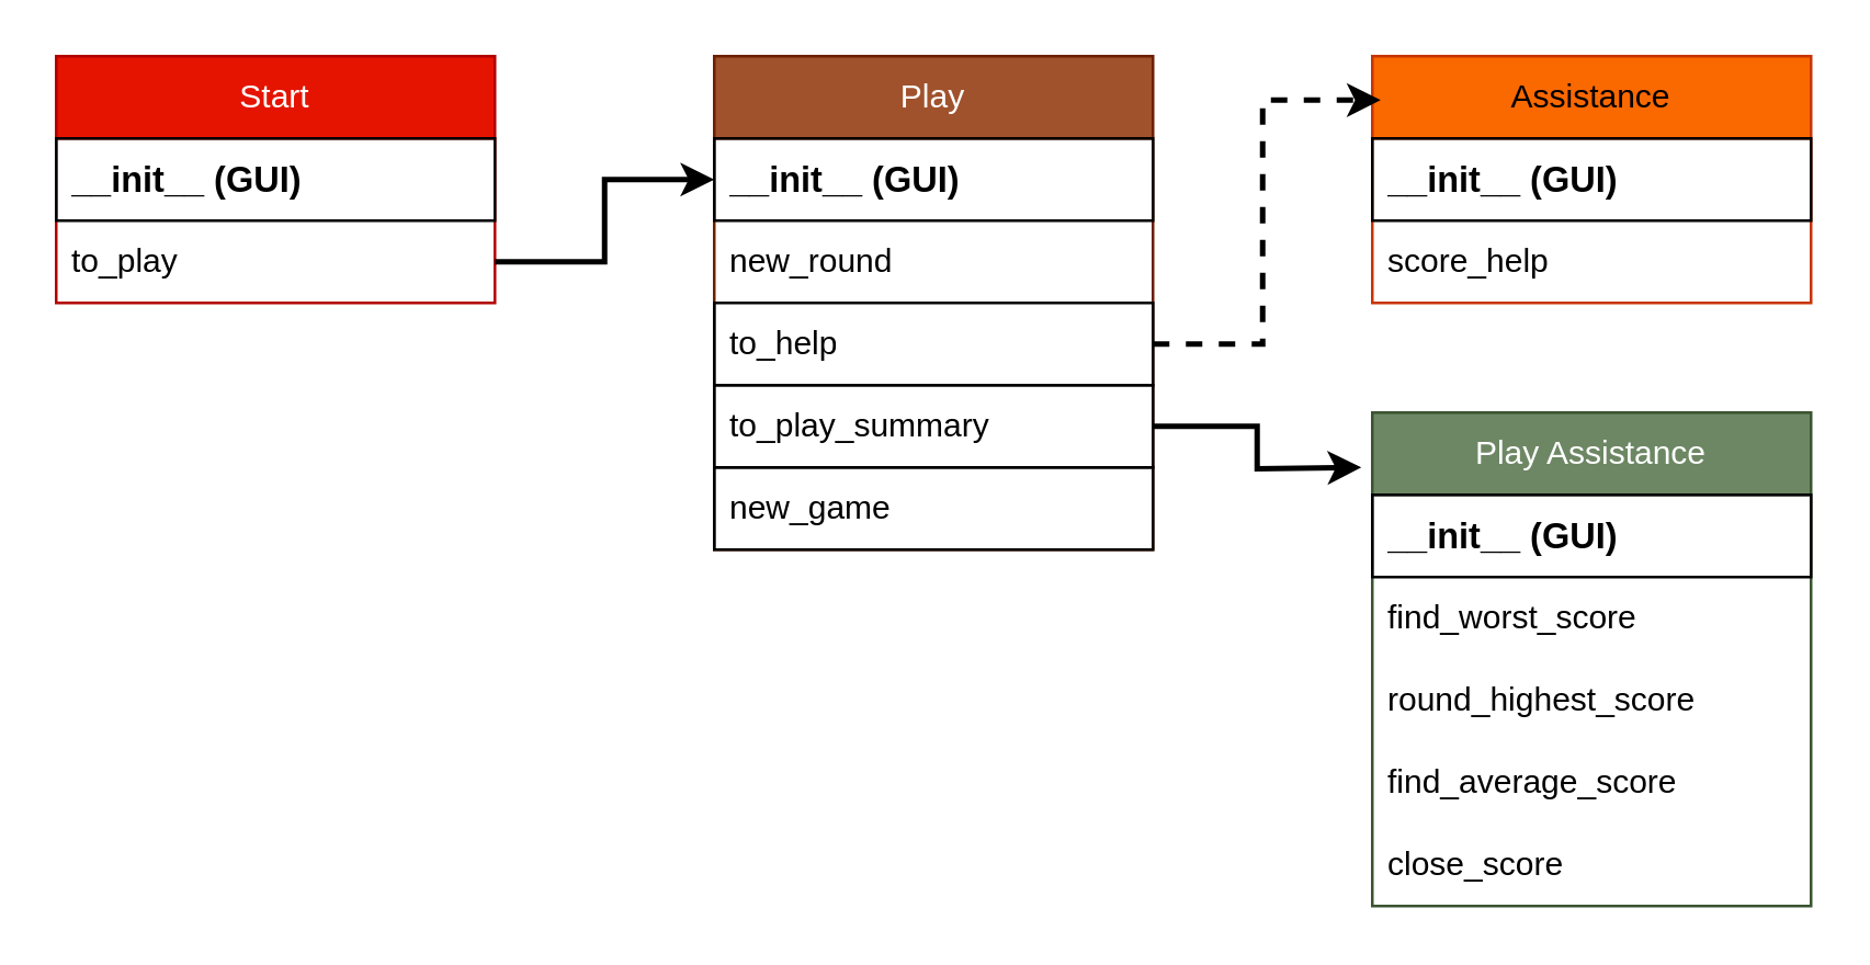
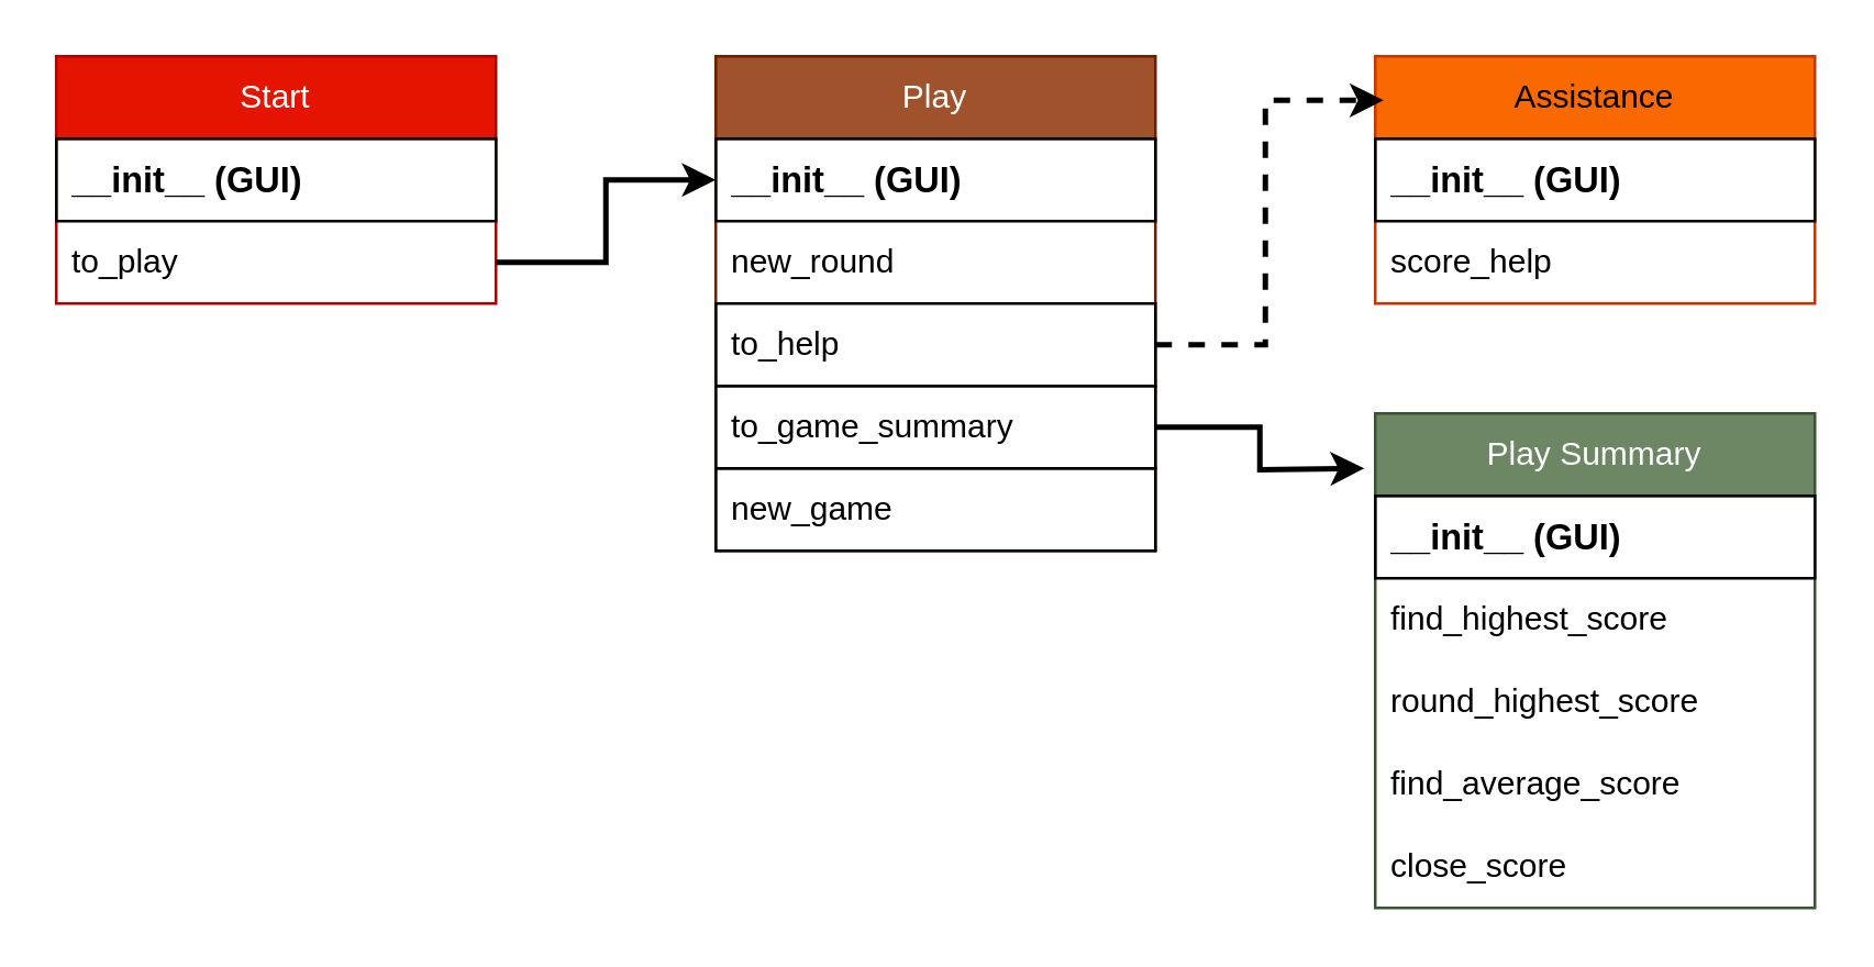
  <mxCell id="0" />
  <mxCell id="1" parent="0" />
  <mxCell id="2" value="Start" style="swimlane;fontStyle=0;childLayout=stackLayout;horizontal=1;startSize=30;horizontalStack=0;resizeParent=1;resizeParentMax=0;resizeLast=0;collapsible=1;marginBottom=0;whiteSpace=wrap;html=1;fillColor=#e51400;strokeColor=#B20000;fontColor=#ffffff;" parent="1" vertex="1"><mxGeometry x="20" y="20" width="160" height="90" as="geometry" /></mxCell>
  <mxCell id="3" value="&lt;font style=&quot;font-size: 13px;&quot;&gt;&lt;b&gt;__init__ (GUI)&lt;/b&gt;&lt;/font&gt;" style="text;strokeColor=default;fillColor=none;align=left;verticalAlign=middle;spacingLeft=4;spacingRight=4;overflow=hidden;points=[[0,0.5],[1,0.5]];portConstraint=eastwest;rotatable=0;whiteSpace=wrap;html=1;" parent="2" vertex="1"><mxGeometry y="30" width="160" height="30" as="geometry" /></mxCell>
  <mxCell id="4" value="to_play" style="text;strokeColor=none;fillColor=none;align=left;verticalAlign=middle;spacingLeft=4;spacingRight=4;overflow=hidden;points=[[0,0.5],[1,0.5]];portConstraint=eastwest;rotatable=0;whiteSpace=wrap;html=1;" parent="2" vertex="1"><mxGeometry y="60" width="160" height="30" as="geometry" /></mxCell>
  <mxCell id="5" value="Play" style="swimlane;fontStyle=0;childLayout=stackLayout;horizontal=1;startSize=30;horizontalStack=0;resizeParent=1;resizeParentMax=0;resizeLast=0;collapsible=1;marginBottom=0;whiteSpace=wrap;html=1;fillColor=#a0522d;strokeColor=#6D1F00;fontColor=#ffffff;" parent="1" vertex="1"><mxGeometry x="260" y="20" width="160" height="180" as="geometry" /></mxCell>
  <mxCell id="6" value="&lt;b style=&quot;font-size: 13px;&quot;&gt;__init__ (GUI)&lt;/b&gt;" style="text;strokeColor=default;fillColor=none;align=left;verticalAlign=middle;spacingLeft=4;spacingRight=4;overflow=hidden;points=[[0,0.5],[1,0.5]];portConstraint=eastwest;rotatable=0;whiteSpace=wrap;html=1;" parent="5" vertex="1"><mxGeometry y="30" width="160" height="30" as="geometry" /></mxCell>
  <mxCell id="7" value="new_round" style="text;strokeColor=none;fillColor=none;align=left;verticalAlign=middle;spacingLeft=4;spacingRight=4;overflow=hidden;points=[[0,0.5],[1,0.5]];portConstraint=eastwest;rotatable=0;whiteSpace=wrap;html=1;" parent="5" vertex="1"><mxGeometry y="60" width="160" height="30" as="geometry" /></mxCell>
  <mxCell id="8" value="to_help" style="text;strokeColor=default;fillColor=none;align=left;verticalAlign=middle;spacingLeft=4;spacingRight=4;overflow=hidden;points=[[0,0.5],[1,0.5]];portConstraint=eastwest;rotatable=0;whiteSpace=wrap;html=1;" parent="5" vertex="1"><mxGeometry y="90" width="160" height="30" as="geometry" /></mxCell>
  <mxCell id="9" style="edgeStyle=orthogonalEdgeStyle;rounded=0;orthogonalLoop=1;jettySize=auto;html=1;exitX=1;exitY=0.5;exitDx=0;exitDy=0;strokeWidth=2;" parent="5" source="10" edge="1"><mxGeometry relative="1" as="geometry"><mxPoint x="236" y="150" as="targetPoint" /></mxGeometry></mxCell>
- <mxCell id="10" value="to_play_summary" style="text;strokeColor=default;fillColor=none;align=left;verticalAlign=middle;spacingLeft=4;spacingRight=4;overflow=hidden;points=[[0,0.5],[1,0.5]];portConstraint=eastwest;rotatable=0;whiteSpace=wrap;html=1;" parent="5" vertex="1"><mxGeometry y="120" width="160" height="30" as="geometry" /></mxCell>
+ <mxCell id="10" value="to_game_summary" style="text;strokeColor=default;fillColor=none;align=left;verticalAlign=middle;spacingLeft=4;spacingRight=4;overflow=hidden;points=[[0,0.5],[1,0.5]];portConstraint=eastwest;rotatable=0;whiteSpace=wrap;html=1;" parent="5" vertex="1"><mxGeometry y="120" width="160" height="30" as="geometry" /></mxCell>
  <mxCell id="11" value="new_game" style="text;strokeColor=default;fillColor=none;align=left;verticalAlign=middle;spacingLeft=4;spacingRight=4;overflow=hidden;points=[[0,0.5],[1,0.5]];portConstraint=eastwest;rotatable=0;whiteSpace=wrap;html=1;" parent="5" vertex="1"><mxGeometry y="150" width="160" height="30" as="geometry" /></mxCell>
  <mxCell id="12" value="Assistance" style="swimlane;fontStyle=0;childLayout=stackLayout;horizontal=1;startSize=30;horizontalStack=0;resizeParent=1;resizeParentMax=0;resizeLast=0;collapsible=1;marginBottom=0;whiteSpace=wrap;html=1;fillColor=#fa6800;strokeColor=#C73500;fontColor=#000000;" parent="1" vertex="1"><mxGeometry x="500" y="20" width="160" height="90" as="geometry" /></mxCell>
  <mxCell id="13" value="&lt;b style=&quot;font-size: 13px;&quot;&gt;__init__ (GUI)&lt;/b&gt;" style="text;strokeColor=default;fillColor=none;align=left;verticalAlign=middle;spacingLeft=4;spacingRight=4;overflow=hidden;points=[[0,0.5],[1,0.5]];portConstraint=eastwest;rotatable=0;whiteSpace=wrap;html=1;" parent="12" vertex="1"><mxGeometry y="30" width="160" height="30" as="geometry" /></mxCell>
  <mxCell id="14" value="score_help" style="text;strokeColor=none;fillColor=none;align=left;verticalAlign=middle;spacingLeft=4;spacingRight=4;overflow=hidden;points=[[0,0.5],[1,0.5]];portConstraint=eastwest;rotatable=0;whiteSpace=wrap;html=1;" parent="12" vertex="1"><mxGeometry y="60" width="160" height="30" as="geometry" /></mxCell>
- <mxCell id="15" value="Play Assistance" style="swimlane;fontStyle=0;childLayout=stackLayout;horizontal=1;startSize=30;horizontalStack=0;resizeParent=1;resizeParentMax=0;resizeLast=0;collapsible=1;marginBottom=0;whiteSpace=wrap;html=1;fillColor=#6d8764;strokeColor=#3A5431;fontColor=#ffffff;" parent="1" vertex="1"><mxGeometry x="500" y="150" width="160" height="180" as="geometry" /></mxCell>
+ <mxCell id="15" value="Play Summary" style="swimlane;fontStyle=0;childLayout=stackLayout;horizontal=1;startSize=30;horizontalStack=0;resizeParent=1;resizeParentMax=0;resizeLast=0;collapsible=1;marginBottom=0;whiteSpace=wrap;html=1;fillColor=#6d8764;strokeColor=#3A5431;fontColor=#ffffff;" parent="1" vertex="1"><mxGeometry x="500" y="150" width="160" height="180" as="geometry" /></mxCell>
  <mxCell id="16" value="&lt;b style=&quot;font-size: 13px;&quot;&gt;__init__ (GUI)&lt;/b&gt;" style="text;strokeColor=default;fillColor=none;align=left;verticalAlign=middle;spacingLeft=4;spacingRight=4;overflow=hidden;points=[[0,0.5],[1,0.5]];portConstraint=eastwest;rotatable=0;whiteSpace=wrap;html=1;" parent="15" vertex="1"><mxGeometry y="30" width="160" height="30" as="geometry" /></mxCell>
- <mxCell id="17" value="find_worst_score" style="text;strokeColor=none;fillColor=none;align=left;verticalAlign=middle;spacingLeft=4;spacingRight=4;overflow=hidden;points=[[0,0.5],[1,0.5]];portConstraint=eastwest;rotatable=0;whiteSpace=wrap;html=1;" parent="15" vertex="1"><mxGeometry y="60" width="160" height="30" as="geometry" /></mxCell>
+ <mxCell id="17" value="find_highest_score" style="text;strokeColor=none;fillColor=none;align=left;verticalAlign=middle;spacingLeft=4;spacingRight=4;overflow=hidden;points=[[0,0.5],[1,0.5]];portConstraint=eastwest;rotatable=0;whiteSpace=wrap;html=1;" parent="15" vertex="1"><mxGeometry y="60" width="160" height="30" as="geometry" /></mxCell>
  <mxCell id="18" value="round_highest_score" style="text;strokeColor=none;fillColor=none;align=left;verticalAlign=middle;spacingLeft=4;spacingRight=4;overflow=hidden;points=[[0,0.5],[1,0.5]];portConstraint=eastwest;rotatable=0;whiteSpace=wrap;html=1;" parent="15" vertex="1"><mxGeometry y="90" width="160" height="30" as="geometry" /></mxCell>
  <mxCell id="19" value="find_average_score" style="text;strokeColor=none;fillColor=none;align=left;verticalAlign=middle;spacingLeft=4;spacingRight=4;overflow=hidden;points=[[0,0.5],[1,0.5]];portConstraint=eastwest;rotatable=0;whiteSpace=wrap;html=1;" parent="15" vertex="1"><mxGeometry y="120" width="160" height="30" as="geometry" /></mxCell>
  <mxCell id="20" value="close_score" style="text;strokeColor=none;fillColor=none;align=left;verticalAlign=middle;spacingLeft=4;spacingRight=4;overflow=hidden;points=[[0,0.5],[1,0.5]];portConstraint=eastwest;rotatable=0;whiteSpace=wrap;html=1;" parent="15" vertex="1"><mxGeometry y="150" width="160" height="30" as="geometry" /></mxCell>
  <mxCell id="21" style="edgeStyle=orthogonalEdgeStyle;rounded=0;orthogonalLoop=1;jettySize=auto;html=1;exitX=1;exitY=0.5;exitDx=0;exitDy=0;entryX=0.019;entryY=0.178;entryDx=0;entryDy=0;entryPerimeter=0;strokeWidth=2;dashed=1;" parent="1" source="8" target="12" edge="1"><mxGeometry relative="1" as="geometry" /></mxCell>
  <mxCell id="22" style="edgeStyle=orthogonalEdgeStyle;rounded=0;orthogonalLoop=1;jettySize=auto;html=1;entryX=0;entryY=0.5;entryDx=0;entryDy=0;strokeWidth=2;" parent="1" source="4" target="6" edge="1"><mxGeometry relative="1" as="geometry" /></mxCell>
